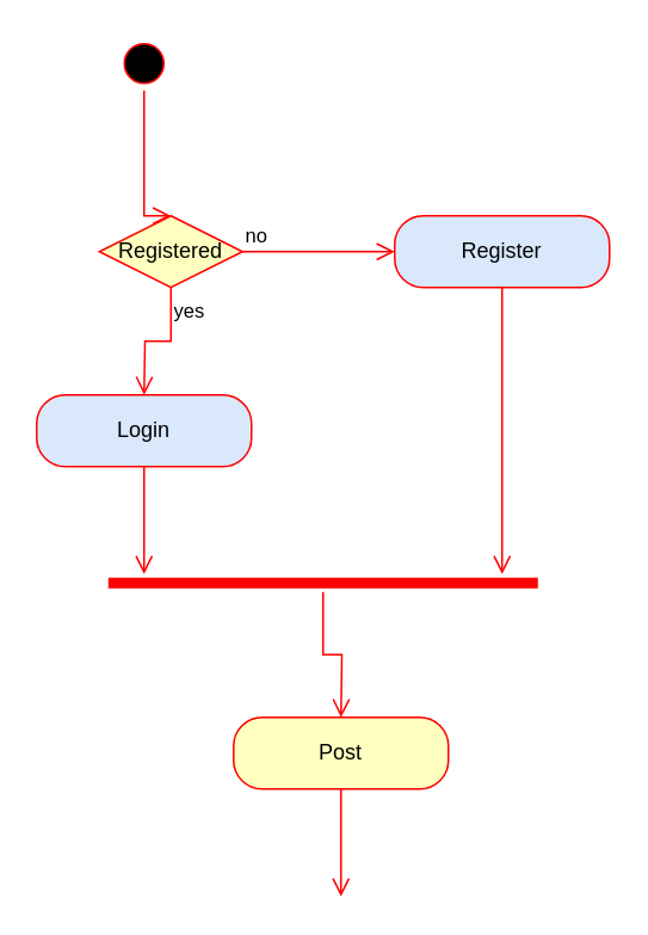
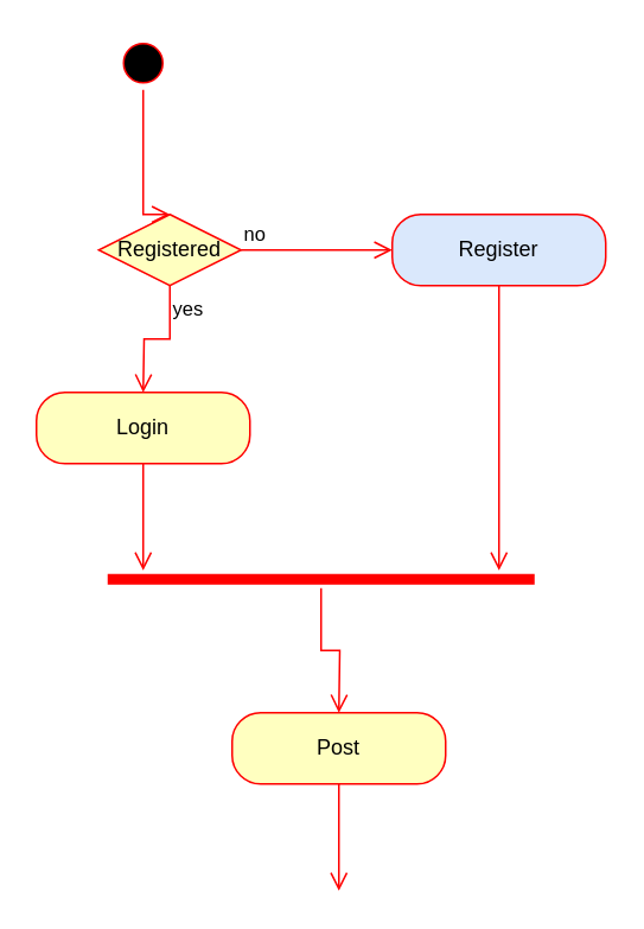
  <mxCell id="0" />
  <mxCell id="1" parent="0" />
  <mxCell id="2" value="" style="ellipse;html=1;shape=startState;fillColor=#000000;strokeColor=#ff0000;" vertex="1" parent="1"><mxGeometry x="65" y="20" width="30" height="30" as="geometry" /></mxCell>
  <mxCell id="3" value="" style="edgeStyle=orthogonalEdgeStyle;html=1;verticalAlign=bottom;endArrow=open;endSize=8;strokeColor=#ff0000;rounded=0;entryX=0.5;entryY=0;entryDx=0;entryDy=0;" edge="1" source="2" parent="1" target="4"><mxGeometry relative="1" as="geometry"><mxPoint x="85" y="90" as="targetPoint" /><Array as="points"><mxPoint x="80" y="70" /><mxPoint x="80" y="70" /></Array></mxGeometry></mxCell>
  <mxCell id="4" value="Registered" style="rhombus;whiteSpace=wrap;html=1;fillColor=#ffffc0;strokeColor=#ff0000;" vertex="1" parent="1"><mxGeometry x="55" y="120" width="80" height="40" as="geometry" /></mxCell>
  <mxCell id="5" value="no" style="edgeStyle=orthogonalEdgeStyle;html=1;align=left;verticalAlign=bottom;endArrow=open;endSize=8;strokeColor=#ff0000;rounded=0;" edge="1" source="4" parent="1"><mxGeometry x="-1" relative="1" as="geometry"><mxPoint x="220" y="140" as="targetPoint" /></mxGeometry></mxCell>
  <mxCell id="6" value="yes" style="edgeStyle=orthogonalEdgeStyle;html=1;align=left;verticalAlign=top;endArrow=open;endSize=8;strokeColor=#ff0000;rounded=0;" edge="1" source="4" parent="1"><mxGeometry x="-1" relative="1" as="geometry"><mxPoint x="80" y="220" as="targetPoint" /></mxGeometry></mxCell>
  <mxCell id="7" value="Register" style="rounded=1;whiteSpace=wrap;html=1;arcSize=40;fontColor=#000000;fillColor=#dae8fc;strokeColor=#ff0000;" vertex="1" parent="1"><mxGeometry x="220" y="120" width="120" height="40" as="geometry" /></mxCell>
  <mxCell id="8" value="" style="edgeStyle=orthogonalEdgeStyle;html=1;verticalAlign=bottom;endArrow=open;endSize=8;strokeColor=#ff0000;rounded=0;" edge="1" source="7" parent="1"><mxGeometry relative="1" as="geometry"><mxPoint x="280" y="320" as="targetPoint" /></mxGeometry></mxCell>
- <mxCell id="9" value="Login" style="rounded=1;whiteSpace=wrap;html=1;arcSize=40;fontColor=#000000;fillColor=#dae8fc;strokeColor=#ff0000;" vertex="1" parent="1"><mxGeometry x="20" y="220" width="120" height="40" as="geometry" /></mxCell>
+ <mxCell id="9" value="Login" style="rounded=1;whiteSpace=wrap;html=1;arcSize=40;fontColor=#000000;fillColor=#ffffc0;strokeColor=#ff0000;" vertex="1" parent="1"><mxGeometry x="20" y="220" width="120" height="40" as="geometry" /></mxCell>
  <mxCell id="10" value="" style="edgeStyle=orthogonalEdgeStyle;html=1;verticalAlign=bottom;endArrow=open;endSize=8;strokeColor=#ff0000;rounded=0;" edge="1" source="9" parent="1"><mxGeometry relative="1" as="geometry"><mxPoint x="80" y="320" as="targetPoint" /></mxGeometry></mxCell>
  <mxCell id="11" value="" style="shape=line;html=1;strokeWidth=6;strokeColor=#ff0000;" vertex="1" parent="1"><mxGeometry x="60" y="320" width="240" height="10" as="geometry" /></mxCell>
  <mxCell id="12" value="" style="edgeStyle=orthogonalEdgeStyle;html=1;verticalAlign=bottom;endArrow=open;endSize=8;strokeColor=#ff0000;rounded=0;" edge="1" source="11" parent="1"><mxGeometry relative="1" as="geometry"><mxPoint x="190" y="400" as="targetPoint" /></mxGeometry></mxCell>
  <mxCell id="13" value="Post" style="rounded=1;whiteSpace=wrap;html=1;arcSize=40;fontColor=#000000;fillColor=#ffffc0;strokeColor=#ff0000;" vertex="1" parent="1"><mxGeometry x="130" y="400" width="120" height="40" as="geometry" /></mxCell>
  <mxCell id="14" value="" style="edgeStyle=orthogonalEdgeStyle;html=1;verticalAlign=bottom;endArrow=open;endSize=8;strokeColor=#ff0000;rounded=0;" edge="1" source="13" parent="1"><mxGeometry relative="1" as="geometry"><mxPoint x="190" y="500" as="targetPoint" /></mxGeometry></mxCell>
